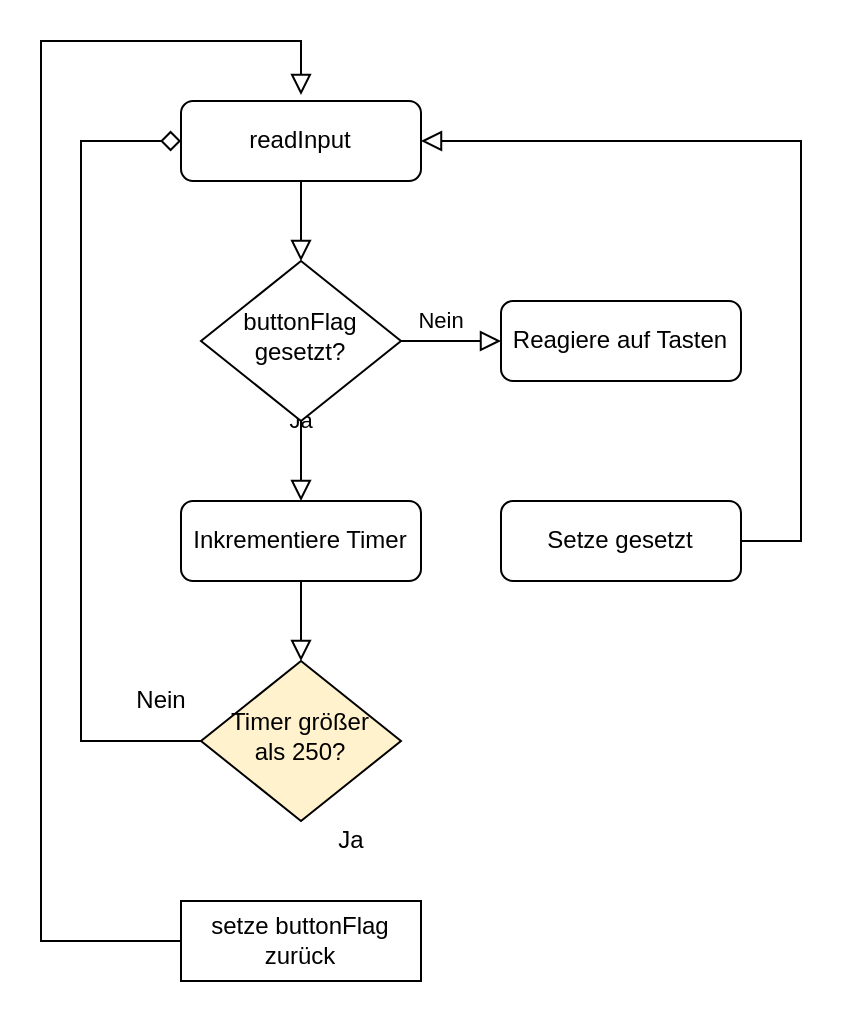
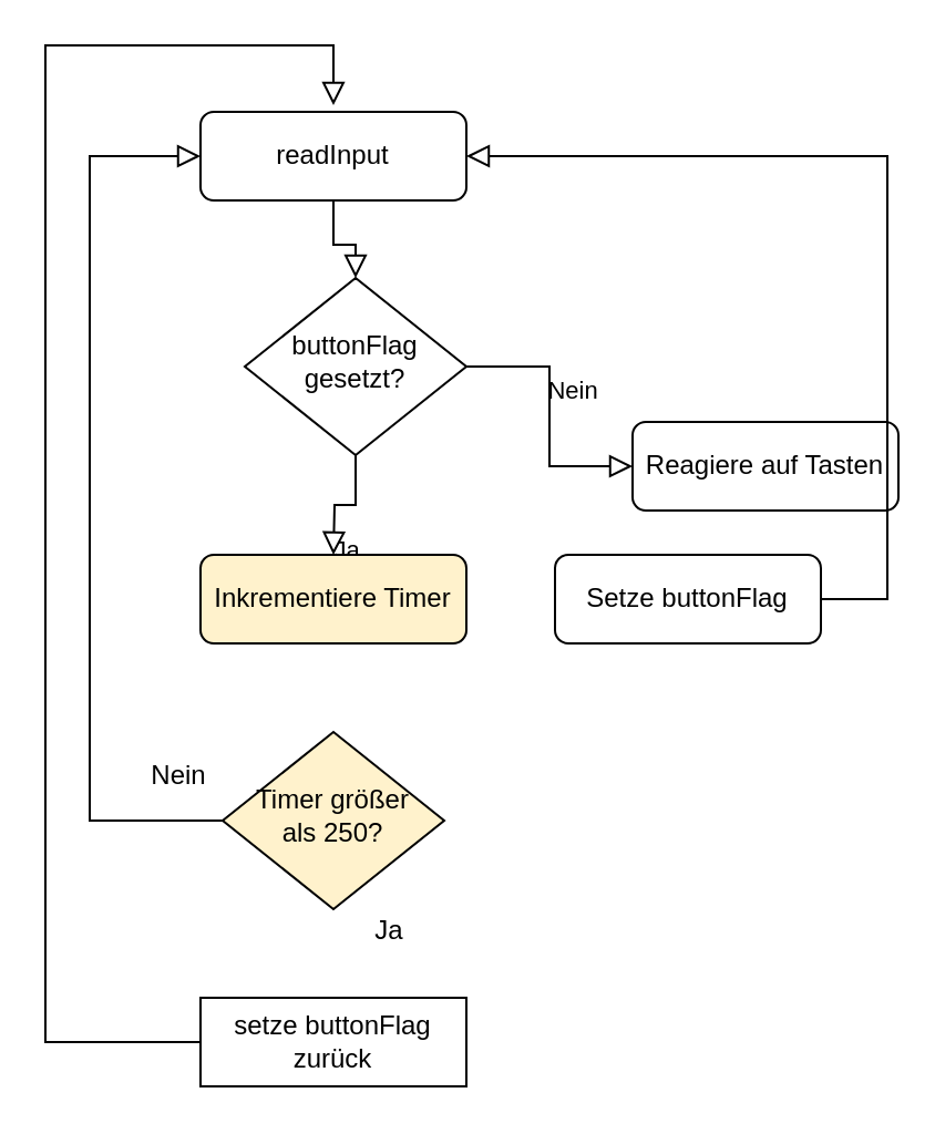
  <mxCell id="0" />
  <mxCell id="1" parent="0" />
  <mxCell id="2" value="" style="rounded=0;html=1;jettySize=auto;orthogonalLoop=1;fontSize=11;endArrow=block;endFill=0;endSize=8;strokeWidth=1;shadow=0;labelBackgroundColor=none;edgeStyle=orthogonalEdgeStyle;" parent="1" source="3" target="6" edge="1"><mxGeometry relative="1" as="geometry" /></mxCell>
  <mxCell id="3" value="readInput" style="rounded=1;whiteSpace=wrap;html=1;fontSize=12;glass=0;strokeWidth=1;shadow=0;" parent="1" vertex="1"><mxGeometry x="90" y="50" width="120" height="40" as="geometry" /></mxCell>
  <mxCell id="4" value="Ja" style="rounded=0;html=1;jettySize=auto;orthogonalLoop=1;fontSize=11;endArrow=block;endFill=0;endSize=8;strokeWidth=1;shadow=0;labelBackgroundColor=none;edgeStyle=orthogonalEdgeStyle;" parent="1" source="6" edge="1"><mxGeometry y="20" relative="1" as="geometry"><mxPoint as="offset" /><mxPoint x="150" y="250" as="targetPoint" /></mxGeometry></mxCell>
  <mxCell id="5" value="Nein" style="edgeStyle=orthogonalEdgeStyle;rounded=0;html=1;jettySize=auto;orthogonalLoop=1;fontSize=11;endArrow=block;endFill=0;endSize=8;strokeWidth=1;shadow=0;labelBackgroundColor=none;" parent="1" source="6" target="7" edge="1"><mxGeometry x="-0.2" y="10" relative="1" as="geometry"><mxPoint as="offset" /></mxGeometry></mxCell>
- <mxCell id="6" value="buttonFlag&lt;br&gt;gesetzt?" style="rhombus;whiteSpace=wrap;html=1;shadow=0;fontFamily=Helvetica;fontSize=12;align=center;strokeWidth=1;spacing=6;spacingTop=-4;" parent="1" vertex="1"><mxGeometry x="100" y="130" width="100" height="80" as="geometry" /></mxCell>
- <mxCell id="7" value="Reagiere auf Tasten" style="rounded=1;whiteSpace=wrap;html=1;fontSize=12;glass=0;strokeWidth=1;shadow=0;" parent="1" vertex="1"><mxGeometry x="250" y="150" width="120" height="40" as="geometry" /></mxCell>
+ <mxCell id="6" value="buttonFlag&lt;br&gt;gesetzt?" style="rhombus;whiteSpace=wrap;html=1;shadow=0;fontFamily=Helvetica;fontSize=12;align=center;strokeWidth=1;spacing=6;spacingTop=-4;" parent="1" vertex="1"><mxGeometry x="110" y="125" width="100" height="80" as="geometry" /></mxCell>
+ <mxCell id="7" value="Reagiere auf Tasten" style="rounded=1;whiteSpace=wrap;html=1;fontSize=12;glass=0;strokeWidth=1;shadow=0;" parent="1" vertex="1"><mxGeometry x="285" y="190" width="120" height="40" as="geometry" /></mxCell>
  <mxCell id="8" value="" style="edgeStyle=orthogonalEdgeStyle;rounded=0;orthogonalLoop=1;jettySize=auto;html=1;startSize=6;endArrow=block;endFill=0;endSize=8;entryX=1;entryY=0.5;entryDx=0;entryDy=0;" edge="1" parent="1" source="9" target="3"><mxGeometry relative="1" as="geometry"><mxPoint x="440" y="70" as="targetPoint" /><Array as="points"><mxPoint x="400" y="270" /><mxPoint x="400" y="70" /></Array></mxGeometry></mxCell>
- <mxCell id="9" value="Setze gesetzt" style="rounded=1;whiteSpace=wrap;html=1;fontSize=12;glass=0;strokeWidth=1;shadow=0;" vertex="1" parent="1"><mxGeometry x="250" y="250" width="120" height="40" as="geometry" /></mxCell>
- <mxCell id="10" value="" style="edgeStyle=orthogonalEdgeStyle;rounded=0;orthogonalLoop=1;jettySize=auto;html=1;fontColor=#FFFFFF;endArrow=block;endFill=0;endSize=8;" parent="1" source="11" target="13" edge="1"><mxGeometry relative="1" as="geometry" /></mxCell>
- <mxCell id="11" value="Inkrementiere Timer" style="rounded=1;whiteSpace=wrap;html=1;fontSize=12;glass=0;strokeWidth=1;shadow=0;" parent="1" vertex="1"><mxGeometry x="90" y="250" width="120" height="40" as="geometry" /></mxCell>
- <mxCell id="12" value="" style="edgeStyle=orthogonalEdgeStyle;rounded=0;orthogonalLoop=1;jettySize=auto;html=1;endArrow=diamond;endFill=0;endSize=8;strokeColor=#000000;fontColor=#FFFFFF;entryX=0;entryY=0.5;entryDx=0;entryDy=0;" parent="1" source="13" target="3" edge="1"><mxGeometry relative="1" as="geometry"><mxPoint x="80" y="80" as="targetPoint" /><Array as="points"><mxPoint x="40" y="370" /><mxPoint x="40" y="70" /></Array></mxGeometry></mxCell>
+ <mxCell id="9" value="Setze buttonFlag" style="rounded=1;whiteSpace=wrap;html=1;fontSize=12;glass=0;strokeWidth=1;shadow=0;" vertex="1" parent="1"><mxGeometry x="250" y="250" width="120" height="40" as="geometry" /></mxCell>
+ <mxCell id="11" value="Inkrementiere Timer" style="rounded=1;whiteSpace=wrap;html=1;fontSize=12;glass=0;strokeWidth=1;shadow=0;fillColor=#fff2cc;" parent="1" vertex="1"><mxGeometry x="90" y="250" width="120" height="40" as="geometry" /></mxCell>
+ <mxCell id="12" value="" style="edgeStyle=orthogonalEdgeStyle;rounded=0;orthogonalLoop=1;jettySize=auto;html=1;endArrow=block;endFill=0;endSize=8;strokeColor=#000000;fontColor=#FFFFFF;entryX=0;entryY=0.5;entryDx=0;entryDy=0;" parent="1" source="13" target="3" edge="1"><mxGeometry relative="1" as="geometry"><mxPoint x="80" y="80" as="targetPoint" /><Array as="points"><mxPoint x="40" y="370" /><mxPoint x="40" y="70" /></Array></mxGeometry></mxCell>
  <mxCell id="13" value="Timer größer&lt;br&gt;als 250?" style="rhombus;whiteSpace=wrap;html=1;shadow=0;fontFamily=Helvetica;fontSize=12;align=center;strokeWidth=1;spacing=6;spacingTop=-4;fillColor=#fff2cc;" parent="1" vertex="1"><mxGeometry x="100" y="330" width="100" height="80" as="geometry" /></mxCell>
  <mxCell id="14" value="" style="edgeStyle=orthogonalEdgeStyle;rounded=0;orthogonalLoop=1;jettySize=auto;html=1;endArrow=block;endFill=0;endSize=8;strokeColor=#000000;fontColor=#000000;" parent="1" source="15" edge="1"><mxGeometry relative="1" as="geometry"><mxPoint x="150" y="47" as="targetPoint" /><Array as="points"><mxPoint x="20" y="470" /><mxPoint x="20" y="20" /><mxPoint x="150" y="20" /></Array></mxGeometry></mxCell>
  <mxCell id="15" value="setze buttonFlag&lt;br&gt;zurück" style="whiteSpace=wrap;html=1;fontSize=12;glass=0;strokeWidth=1;shadow=0;rounded=0;" parent="1" vertex="1"><mxGeometry x="90" y="450" width="120" height="40" as="geometry" /></mxCell>
  <mxCell id="16" value="Nein" style="text;html=1;align=center;verticalAlign=middle;resizable=0;points=[];autosize=1;fontColor=#000000;" parent="1" vertex="1"><mxGeometry x="60" y="340" width="40" height="20" as="geometry" /></mxCell>
  <mxCell id="17" value="Ja" style="text;html=1;align=center;verticalAlign=middle;resizable=0;points=[];autosize=1;fontColor=#000000;" parent="1" vertex="1"><mxGeometry x="160" y="410" width="30" height="20" as="geometry" /></mxCell>
